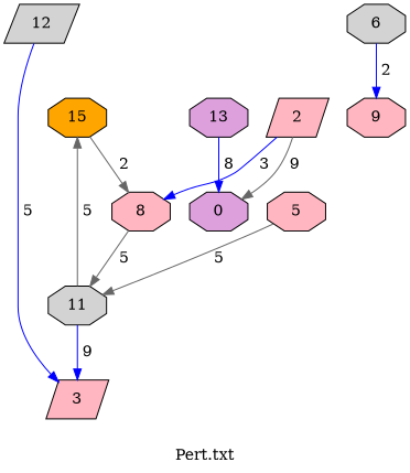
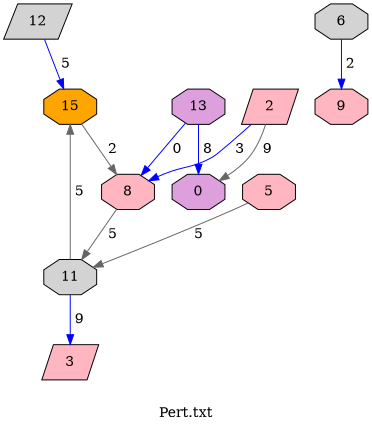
  digraph {
    label="Pert.txt"
    node [fillcolor=lightpink shape=octagon style=filled]
    edge [color=blue weight=5]
    12 [fillcolor=lightgrey shape=parallelogram]
    3 [shape=parallelogram]
    11 [fillcolor=lightgrey]
    15 [fillcolor=orange]
    8
    5
    2 [shape=parallelogram]
    0 [fillcolor=plum]
    13 [fillcolor=plum]
    6 [fillcolor=lightgrey]
    9
-   12 -> 3 [label=" 5"]
+   12 -> 15 [label=" 5"]
    11 -> 3 [label=" 9" weight=13]
    11 -> 15 [color=gray40 label=" 5" weight=9]
    15 -> 8 [color=gray40 label=" 2" weight=2]
    8 -> 11 [color=gray40 label=" 5"]
    5 -> 11 [color=gray40 label=" 5"]
    2 -> 8 [label=" 3" weight=3]
    2 -> 0 [color=gray40 label=" 9" weight=3]
+   13 -> 8 [label=" 0" weight=0]
    13 -> 0 [label=" 8" weight=8]
    6 -> 9 [label=" 2" weight=2]
  }
